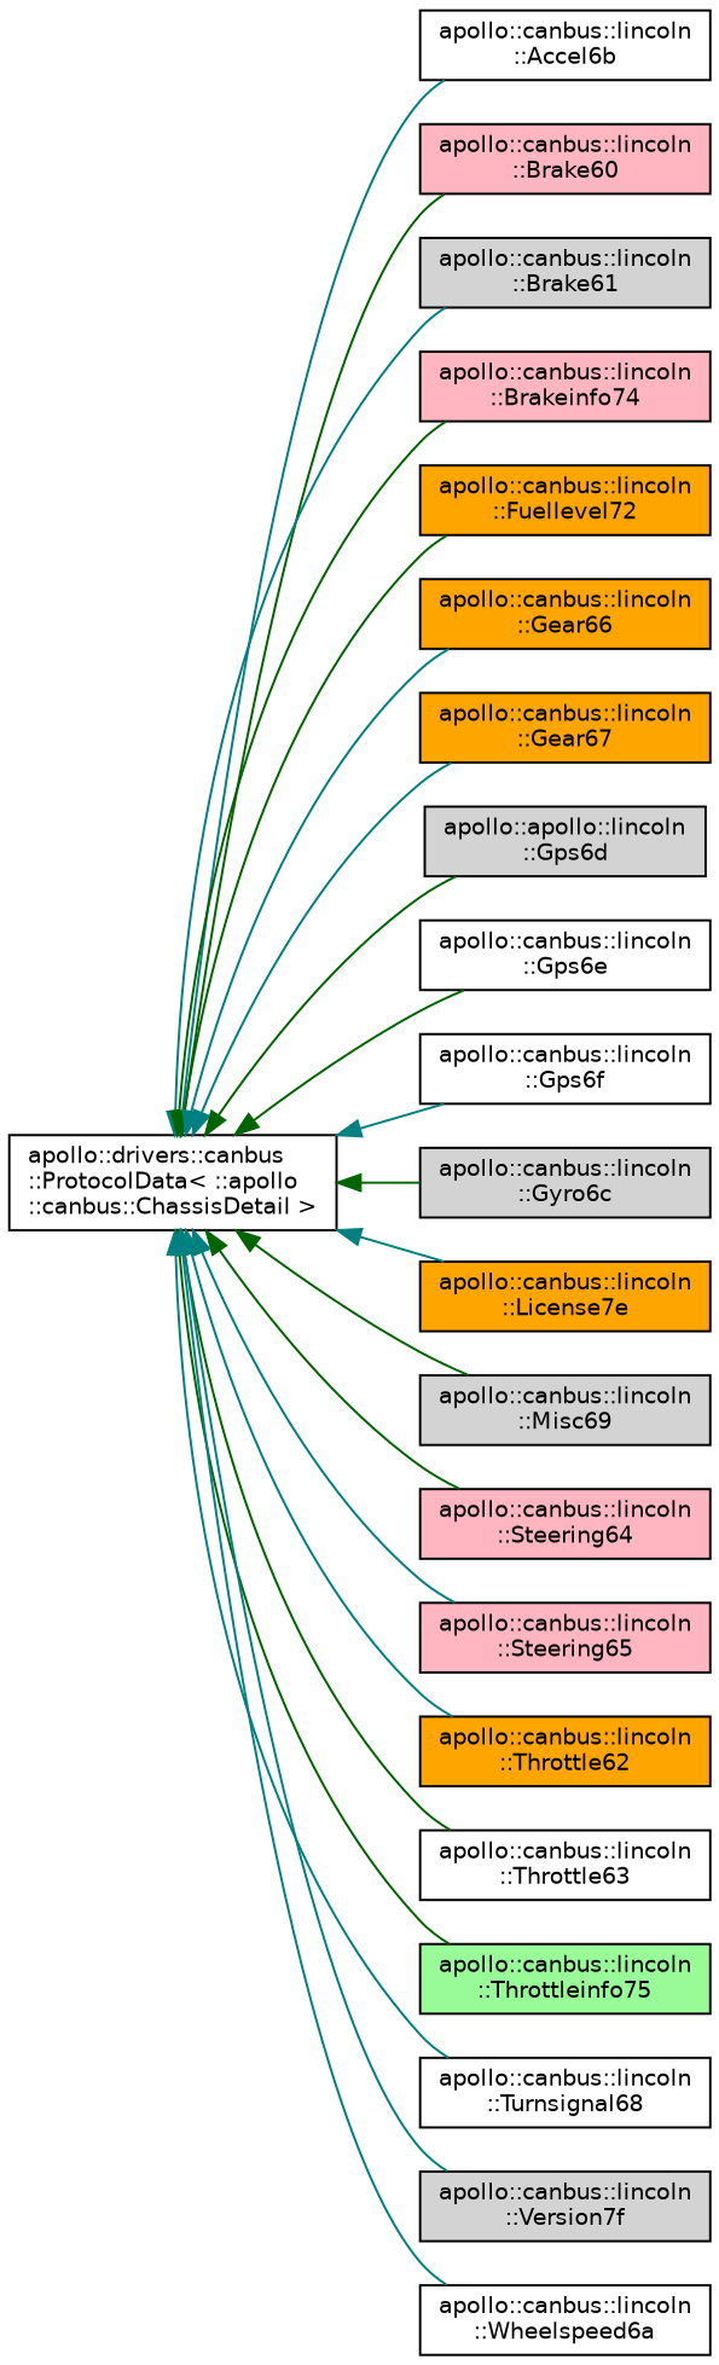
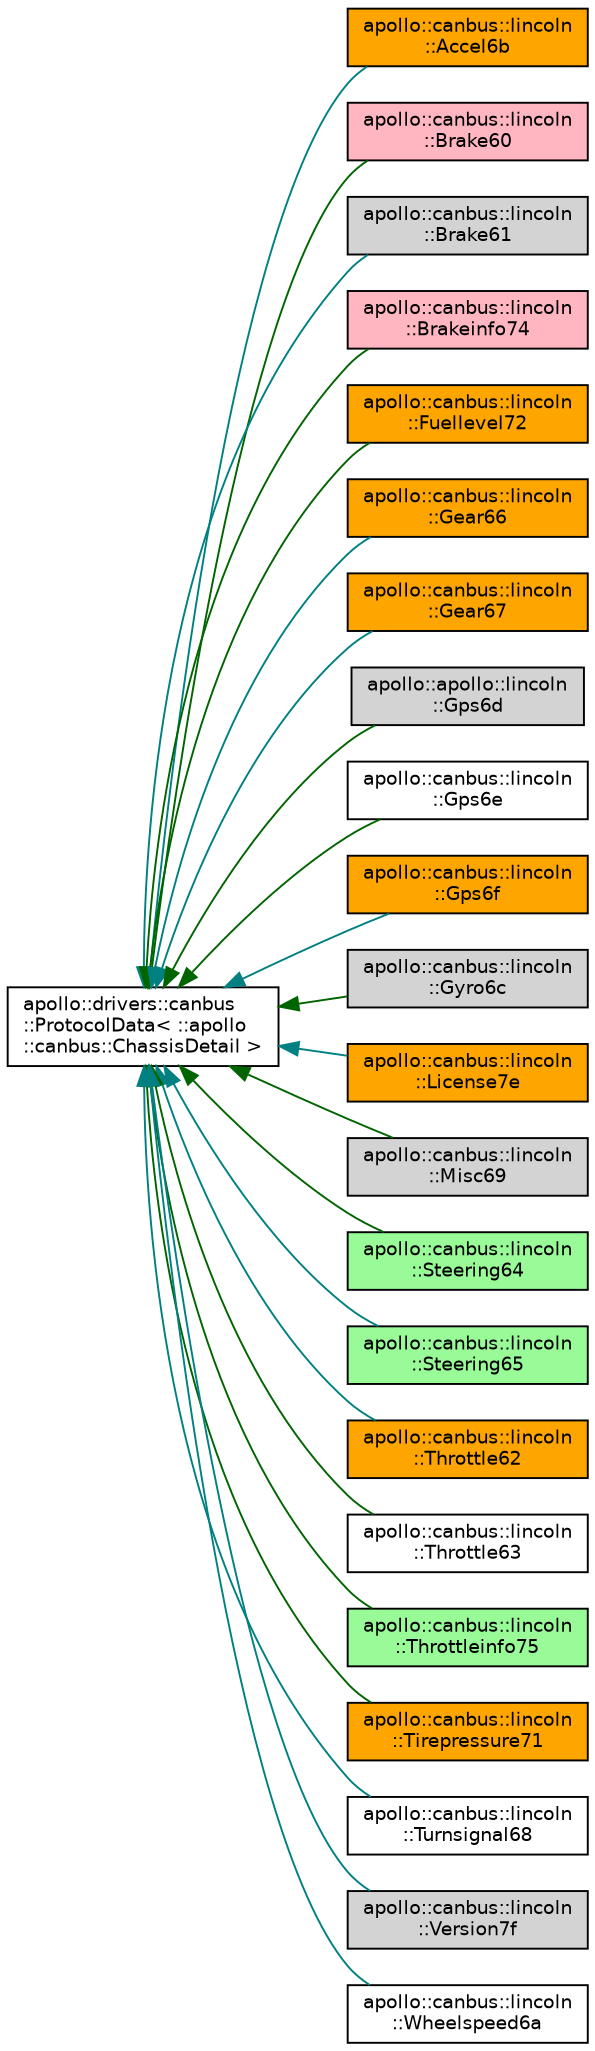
  digraph {
    rankdir=LR
    node [color=black fillcolor=orange fontname=Helvetica fontsize=10 shape=record style=filled]
    edge [color=teal dir=back fontname=Helvetica fontsize=10 labelfontname=Helvetica labelfontsize=10 style=solid]
    n1 [fillcolor=white height=0.2 label="apollo::drivers::canbus\l::ProtocolData\< ::apollo\l::canbus::ChassisDetail \>" width=0.4]
-   n2 [fillcolor=white height=0.2 label="apollo::canbus::lincoln\l::Accel6b" width=0.4]
+   n2 [height=0.2 label="apollo::canbus::lincoln\l::Accel6b" width=0.4]
    n3 [fillcolor=lightpink height=0.2 label="apollo::canbus::lincoln\l::Brake60" width=0.4]
    n4 [fillcolor=lightgrey height=0.2 label="apollo::canbus::lincoln\l::Brake61" width=0.4]
    n5 [fillcolor=lightpink height=0.2 label="apollo::canbus::lincoln\l::Brakeinfo74" width=0.4]
    n6 [height=0.2 label="apollo::canbus::lincoln\l::Fuellevel72" width=0.4]
    n7 [height=0.2 label="apollo::canbus::lincoln\l::Gear66" width=0.4]
    n8 [height=0.2 label="apollo::canbus::lincoln\l::Gear67" width=0.4]
    n9 [fillcolor=lightgrey height=0.2 label="apollo::apollo::lincoln\l::Gps6d" width=0.4]
    n10 [fillcolor=white height=0.2 label="apollo::canbus::lincoln\l::Gps6e" width=0.4]
-   n11 [fillcolor=white height=0.2 label="apollo::canbus::lincoln\l::Gps6f" width=0.4]
+   n11 [height=0.2 label="apollo::canbus::lincoln\l::Gps6f" width=0.4]
    n12 [fillcolor=lightgrey height=0.2 label="apollo::canbus::lincoln\l::Gyro6c" width=0.4]
    n13 [height=0.2 label="apollo::canbus::lincoln\l::License7e" width=0.4]
    n14 [fillcolor=lightgrey height=0.2 label="apollo::canbus::lincoln\l::Misc69" width=0.4]
-   n15 [fillcolor=lightpink height=0.2 label="apollo::canbus::lincoln\l::Steering64" width=0.4]
-   n16 [fillcolor=lightpink height=0.2 label="apollo::canbus::lincoln\l::Steering65" width=0.4]
+   n15 [fillcolor=palegreen height=0.2 label="apollo::canbus::lincoln\l::Steering64" width=0.4]
+   n16 [fillcolor=palegreen height=0.2 label="apollo::canbus::lincoln\l::Steering65" width=0.4]
    n17 [height=0.2 label="apollo::canbus::lincoln\l::Throttle62" width=0.4]
    n18 [fillcolor=white height=0.2 label="apollo::canbus::lincoln\l::Throttle63" width=0.4]
    n19 [fillcolor=palegreen height=0.2 label="apollo::canbus::lincoln\l::Throttleinfo75" width=0.4]
+   n20 [height=0.2 label="apollo::canbus::lincoln\l::Tirepressure71" width=0.4]
    n21 [fillcolor=white height=0.2 label="apollo::canbus::lincoln\l::Turnsignal68" width=0.4]
    n22 [fillcolor=lightgrey height=0.2 label="apollo::canbus::lincoln\l::Version7f" width=0.4]
    n23 [fillcolor=white height=0.2 label="apollo::canbus::lincoln\l::Wheelspeed6a" width=0.4]
    n1 -> n2
    n1 -> n3 [color=darkgreen]
    n1 -> n4
    n1 -> n5 [color=darkgreen]
    n1 -> n6 [color=darkgreen]
    n1 -> n7
    n1 -> n8
    n1 -> n9 [color=darkgreen]
    n1 -> n10 [color=darkgreen]
    n1 -> n11
    n1 -> n12 [color=darkgreen]
    n1 -> n13
    n1 -> n14 [color=darkgreen]
    n1 -> n15 [color=darkgreen]
    n1 -> n16
    n1 -> n17
    n1 -> n18 [color=darkgreen]
    n1 -> n19 [color=darkgreen]
+   n1 -> n20 [color=darkgreen]
    n1 -> n21
    n1 -> n22
    n1 -> n23
  }
